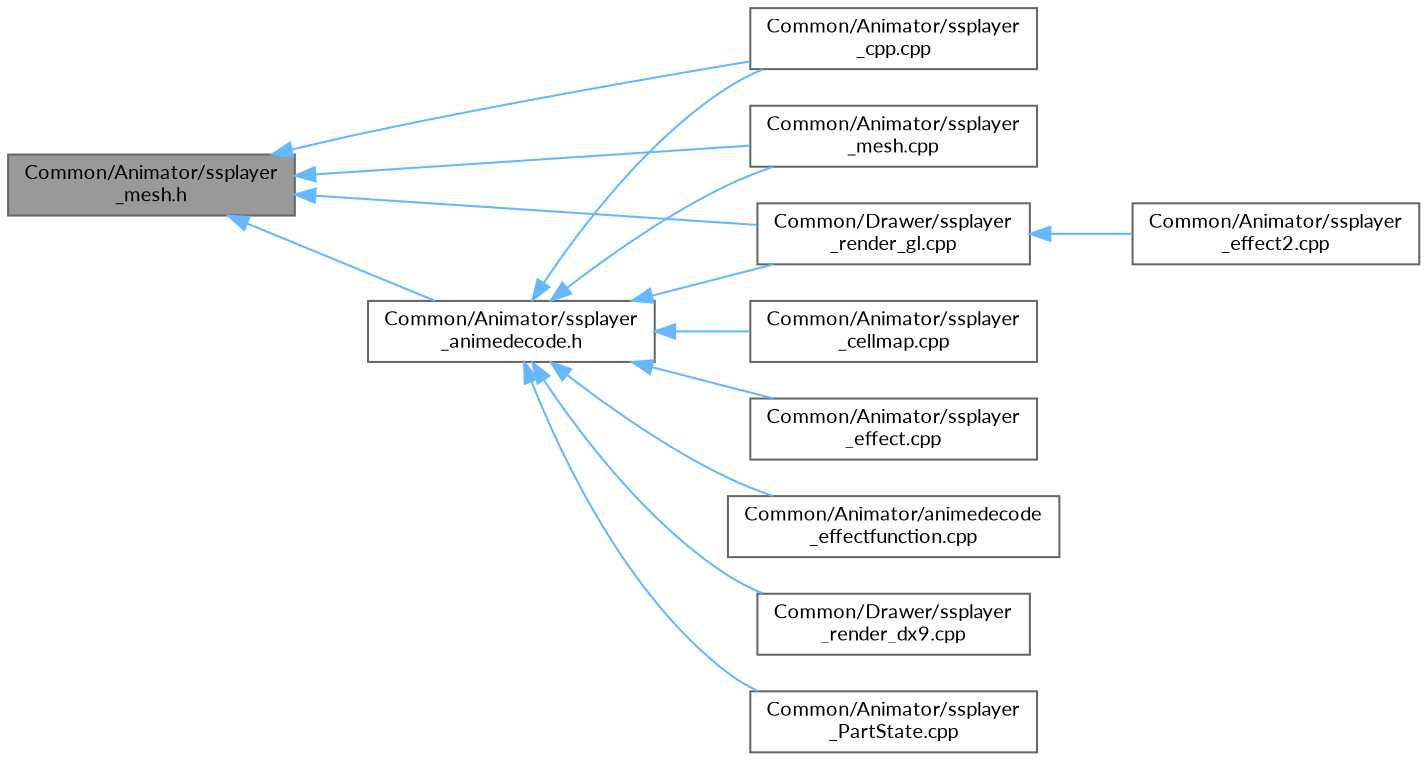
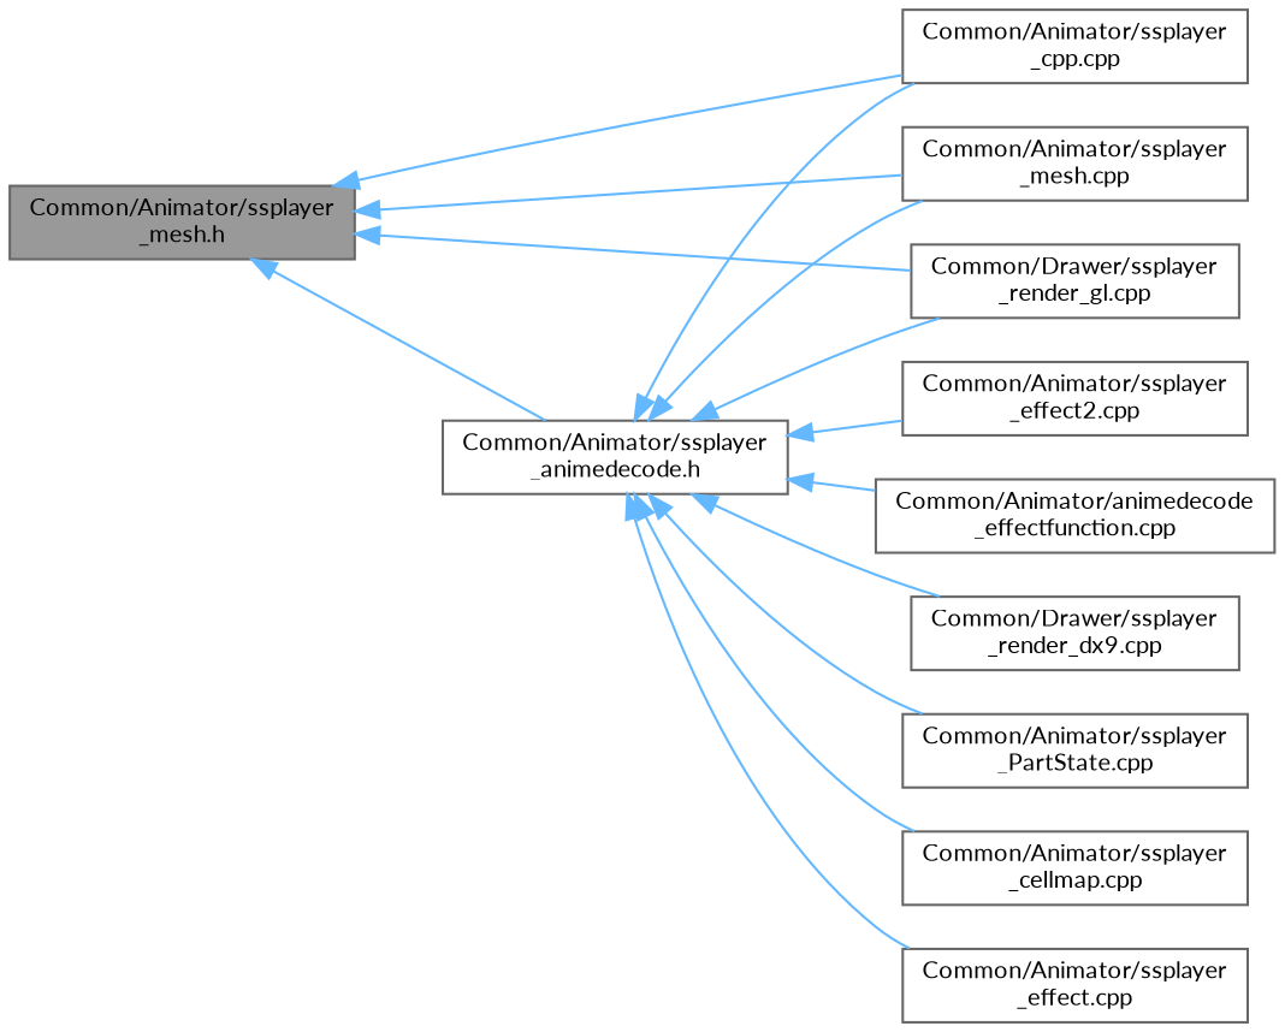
  digraph {
    fontname=Lato
    rankdir=LR
    node [color=grey40 fillcolor=white fontname=Lato fontsize=10 shape=box style=filled]
    edge [color=steelblue1 dir=back fontname=Lato fontsize=10 labelfontname=Helvetica labelfontsize=10 style=solid]
    n1 [color=gray40 fillcolor=grey60 fontcolor=black height=0.2 label="Common/Animator/ssplayer\l_mesh.h" width=0.4]
    n2 [height=0.2 label="Common/Animator/ssplayer\l_cpp.cpp" width=0.4]
    n3 [height=0.2 label="Common/Animator/ssplayer\l_animedecode.h" width=0.4]
    n4 [height=0.2 label="Common/Animator/ssplayer\l_mesh.cpp" width=0.4]
    n5 [height=0.2 label="Common/Drawer/ssplayer\l_render_gl.cpp" width=0.4]
    n6 [height=0.2 label="Common/Animator/ssplayer\l_PartState.cpp" width=0.4]
    n7 [height=0.2 label="Common/Animator/ssplayer\l_cellmap.cpp" width=0.4]
    n8 [height=0.2 label="Common/Animator/ssplayer\l_effect.cpp" width=0.4]
    n9 [height=0.2 label="Common/Animator/ssplayer\l_effect2.cpp" width=0.4]
    n10 [height=0.2 label="Common/Animator/animedecode\l_effectfunction.cpp" width=0.4]
    n11 [height=0.2 label="Common/Drawer/ssplayer\l_render_dx9.cpp" width=0.4]
    n1 -> n2
    n1 -> n3
    n1 -> n4
    n1 -> n5
    n3 -> n2
    n3 -> n4
    n3 -> n5
    n3 -> n6
    n3 -> n7
    n3 -> n8
-   n5 -> n9
+   n3 -> n9
    n3 -> n10
    n3 -> n11
  }
